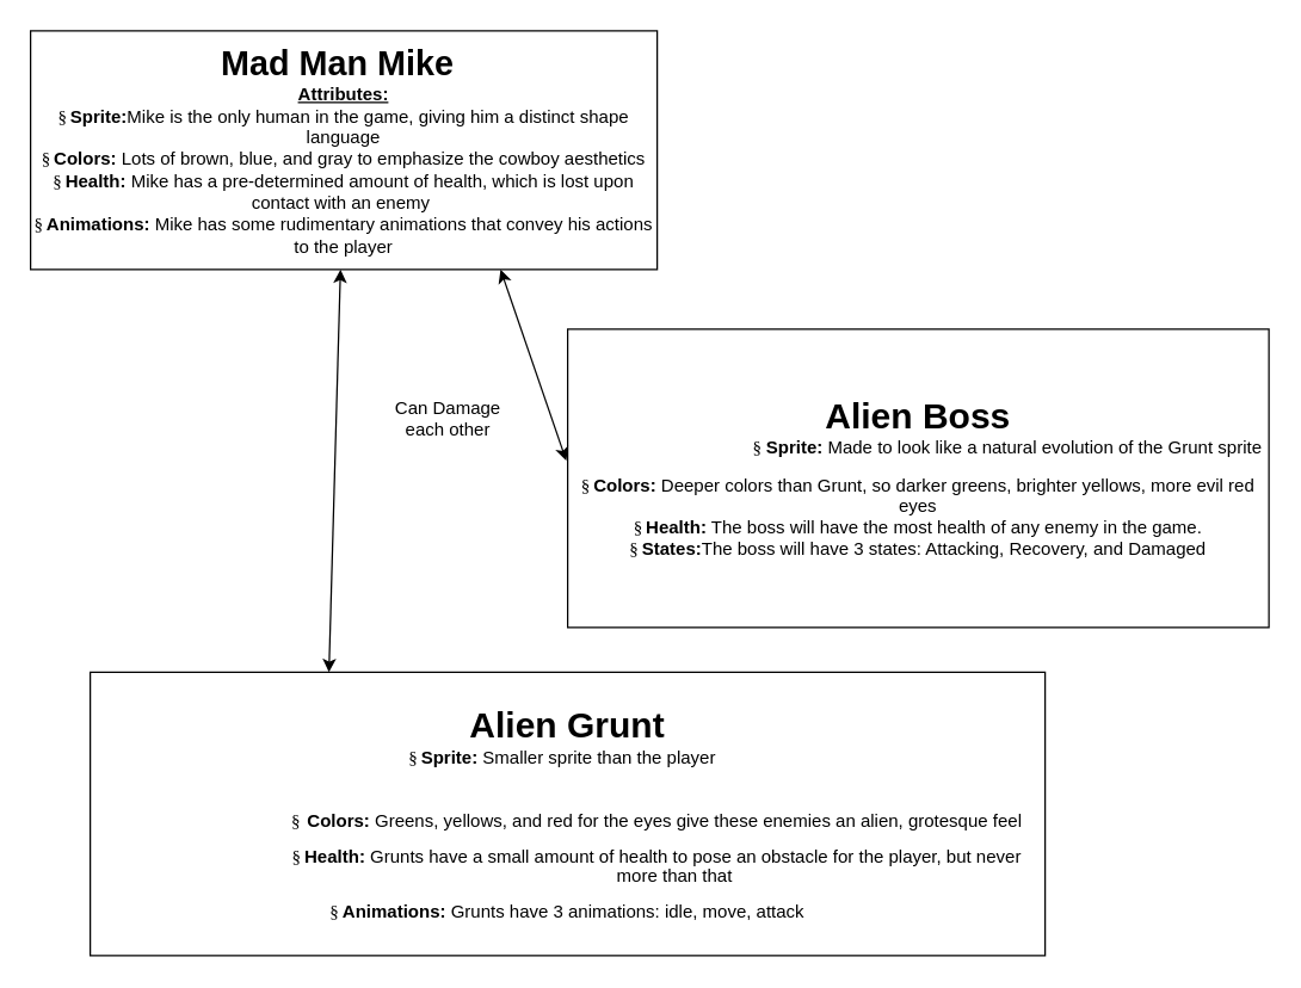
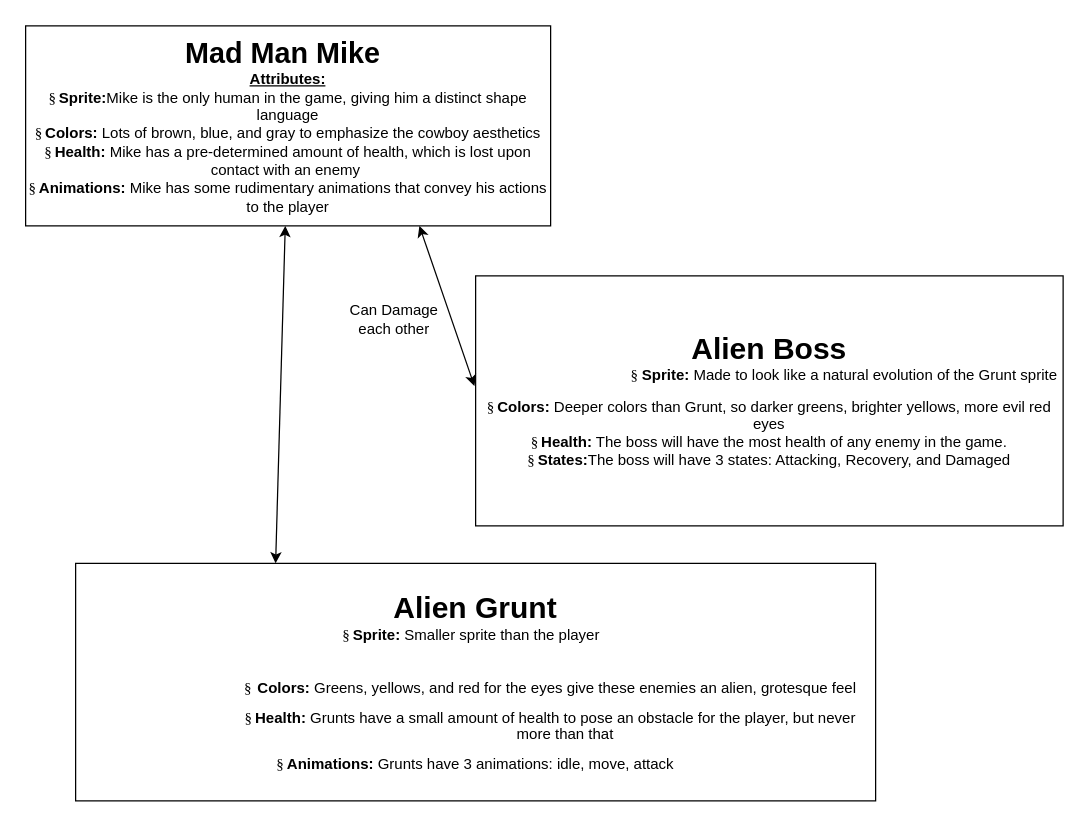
  <mxCell id="0" />
  <mxCell id="1" parent="0" />
  <mxCell id="2" value="&lt;b&gt;&lt;font style=&quot;font-size: 23px&quot;&gt;Mad Man Mike&lt;/font&gt;&lt;/b&gt;&amp;nbsp;&lt;span style=&quot;text-indent: -0.25in ; font-stretch: normal ; font-size: 7pt ; line-height: normal ; font-family: &amp;#34;times new roman&amp;#34;&quot;&gt;&amp;nbsp;&amp;nbsp;&lt;br&gt;&lt;b style=&quot;text-indent: -0.25in ; font-family: &amp;#34;helvetica&amp;#34; ; font-size: 12px&quot;&gt;&lt;u&gt;&lt;span lang=&quot;EN&quot; style=&quot;font-family: &amp;#34;gill sans mt&amp;#34; , sans-serif&quot;&gt;Attributes:&lt;br&gt;&lt;/span&gt;&lt;/u&gt;&lt;/b&gt;&lt;/span&gt;&lt;span style=&quot;font-family: &amp;#34;wingdings&amp;#34; ; text-indent: -0.25in&quot;&gt;§&lt;/span&gt;&lt;span style=&quot;text-indent: -0.25in ; font-stretch: normal ; font-size: 7pt ; line-height: normal ; font-family: &amp;#34;times new roman&amp;#34;&quot;&gt;&amp;nbsp;&lt;b style=&quot;text-indent: -0.25in ; font-family: &amp;#34;helvetica&amp;#34; ; font-size: 12px&quot;&gt;&lt;span lang=&quot;EN&quot; style=&quot;font-family: &amp;#34;gill sans mt&amp;#34; , sans-serif&quot;&gt;Sprite:&lt;/span&gt;&lt;/b&gt;&lt;span style=&quot;font-family: &amp;#34;gill sans mt&amp;#34; , sans-serif ; text-indent: -0.25in ; font-size: 12px&quot;&gt;Mike is&amp;nbsp;&lt;/span&gt;&lt;span style=&quot;font-family: &amp;#34;gill sans mt&amp;#34; , sans-serif ; text-indent: -0.25in ; font-size: 12px&quot;&gt;the only human in the game, giving him a distinct shape language&lt;br&gt;&lt;/span&gt;&lt;/span&gt;&lt;span style=&quot;font-family: &amp;#34;wingdings&amp;#34; ; text-indent: -0.25in&quot;&gt;§&lt;/span&gt;&lt;span style=&quot;text-indent: -0.25in ; font-stretch: normal ; font-size: 7pt ; line-height: normal ; font-family: &amp;#34;times new roman&amp;#34;&quot;&gt;&amp;nbsp;&lt;b style=&quot;text-indent: -0.25in ; font-family: &amp;#34;helvetica&amp;#34; ; font-size: 12px&quot;&gt;&lt;span lang=&quot;EN&quot; style=&quot;font-family: &amp;#34;gill sans mt&amp;#34; , sans-serif&quot;&gt;Colors:&lt;/span&gt;&lt;/b&gt;&lt;span lang=&quot;EN&quot; style=&quot;text-indent: -0.25in ; font-size: 12px ; font-family: &amp;#34;gill sans mt&amp;#34; , sans-serif&quot;&gt; Lots of brown, blue, and&amp;nbsp;&lt;span style=&quot;text-indent: -0.25in&quot;&gt;gray to emphasize the cowboy aesthetics&lt;br&gt;&lt;/span&gt;&lt;span lang=&quot;EN&quot; style=&quot;text-indent: -0.25in ; font-family: &amp;#34;wingdings&amp;#34;&quot;&gt;§&lt;span style=&quot;font-stretch: normal ; font-size: 7pt ; line-height: normal ; font-family: &amp;#34;times new roman&amp;#34;&quot;&gt;&amp;nbsp;&lt;/span&gt;&lt;/span&gt;&lt;b style=&quot;text-indent: -0.25in ; font-family: &amp;#34;helvetica&amp;#34;&quot;&gt;&lt;span lang=&quot;EN&quot; style=&quot;font-family: &amp;#34;gill sans mt&amp;#34; , sans-serif&quot;&gt;Health:&lt;/span&gt;&lt;/b&gt;&lt;span lang=&quot;EN&quot; style=&quot;text-indent: -0.25in&quot;&gt; Mike has a pre-determined amount of health, which is lost upon contact with an enemy&amp;nbsp;&lt;br&gt;&lt;span lang=&quot;EN&quot; style=&quot;text-indent: -0.25in ; font-family: &amp;#34;wingdings&amp;#34;&quot;&gt;§&lt;span style=&quot;font-stretch: normal ; font-size: 7pt ; line-height: normal ; font-family: &amp;#34;times new roman&amp;#34;&quot;&gt;&amp;nbsp;&lt;/span&gt;&lt;/span&gt;&lt;b style=&quot;text-indent: -0.25in ; font-family: &amp;#34;helvetica&amp;#34;&quot;&gt;&lt;span lang=&quot;EN&quot; style=&quot;font-family: &amp;#34;gill sans mt&amp;#34; , sans-serif&quot;&gt;Animations:&lt;/span&gt;&lt;/b&gt;&lt;span lang=&quot;EN&quot; style=&quot;text-indent: -0.25in&quot;&gt; Mike has some rudimentary animations that convey his actions to the player&lt;/span&gt;&lt;br&gt;&lt;/span&gt;&lt;/span&gt;&lt;/span&gt;" style="rounded=0;whiteSpace=wrap;html=1;" vertex="1" parent="1"><mxGeometry y="20" width="420" height="160" as="geometry" x="20" /></mxCell>
  <mxCell id="3" value="&lt;b&gt;&lt;font style=&quot;font-size: 24px&quot;&gt;Alien Grunt&lt;br&gt;&lt;/font&gt;&lt;/b&gt;&lt;span style=&quot;font-family: &amp;#34;wingdings&amp;#34; ; text-indent: -0.25in&quot;&gt;§&lt;/span&gt;&lt;span style=&quot;text-indent: -0.25in ; font-stretch: normal ; font-size: 7pt ; line-height: normal ; font-family: &amp;#34;times new roman&amp;#34;&quot;&gt;&amp;nbsp;&lt;b style=&quot;text-indent: -0.25in ; font-family: &amp;#34;helvetica&amp;#34; ; font-size: 12px&quot;&gt;&lt;span lang=&quot;EN&quot; style=&quot;font-family: &amp;#34;gill sans mt&amp;#34; , sans-serif&quot;&gt;Sprite:&amp;nbsp;&lt;/span&gt;&lt;/b&gt;&lt;span style=&quot;font-family: &amp;#34;gill sans mt&amp;#34; , sans-serif ; text-indent: -0.25in ; font-size: 12px&quot;&gt;Smaller&amp;nbsp;&lt;/span&gt;&lt;span style=&quot;font-family: &amp;#34;gill sans mt&amp;#34; , sans-serif ; text-indent: -0.25in ; font-size: 12px&quot;&gt;sprite than the player&amp;nbsp;&amp;nbsp;&lt;/span&gt;&lt;span style=&quot;font-family: &amp;#34;gill sans mt&amp;#34; , sans-serif ; text-indent: -0.25in ; font-size: 12px&quot;&gt;&lt;br&gt;&lt;/span&gt;&lt;/span&gt;&lt;br&gt;&lt;br&gt;&lt;p class=&quot;MsoListParagraphCxSpMiddle&quot; style=&quot;margin-top: 0in ; margin-right: 0in ; margin-bottom: 8.0pt ; margin-left: 1.5in ; text-indent: -0.25in ; line-height: 107%&quot;&gt;&lt;span lang=&quot;EN&quot; style=&quot;font-family: &amp;#34;wingdings&amp;#34;&quot;&gt;§&lt;span style=&quot;font-stretch: normal ; font-size: 7pt ; line-height: normal ; font-family: &amp;#34;times new roman&amp;#34;&quot;&gt;&amp;nbsp;&amp;nbsp;&lt;/span&gt;&lt;/span&gt;&lt;b&gt;&lt;span lang=&quot;EN&quot; style=&quot;font-family: &amp;#34;gill sans mt&amp;#34; , sans-serif&quot;&gt;Colors:&lt;/span&gt;&lt;/b&gt;&lt;span lang=&quot;EN&quot; style=&quot;font-family: &amp;#34;gill sans mt&amp;#34; , sans-serif&quot;&gt; Greens, yellows, and red for the eyes give these enemies an alien, grotesque feel&lt;/span&gt;&lt;/p&gt;&lt;p class=&quot;MsoListParagraphCxSpMiddle&quot; style=&quot;margin-top: 0in ; margin-right: 0in ; margin-bottom: 8.0pt ; margin-left: 1.5in ; text-indent: -0.25in ; line-height: 107%&quot;&gt;&lt;span lang=&quot;EN&quot; style=&quot;text-indent: -0.25in ; font-family: &amp;#34;wingdings&amp;#34;&quot;&gt;§&lt;span style=&quot;font-stretch: normal ; font-size: 7pt ; line-height: normal ; font-family: &amp;#34;times new roman&amp;#34;&quot;&gt;&amp;nbsp;&lt;/span&gt;&lt;/span&gt;&lt;b style=&quot;text-indent: -0.25in&quot;&gt;&lt;span lang=&quot;EN&quot; style=&quot;font-family: &amp;#34;gill sans mt&amp;#34; , sans-serif&quot;&gt;Health:&lt;/span&gt;&lt;/b&gt;&lt;span lang=&quot;EN&quot; style=&quot;text-indent: -0.25in ; font-family: &amp;#34;gill sans mt&amp;#34; , sans-serif&quot;&gt; Grunts have a small&amp;nbsp;&lt;/span&gt;&lt;span style=&quot;font-family: &amp;#34;gill sans mt&amp;#34; , sans-serif ; text-indent: -0.25in&quot;&gt;amount of health to pose an obstacle for the player, but never more than that&lt;/span&gt;&lt;/p&gt;&lt;span lang=&quot;EN&quot; style=&quot;text-indent: -0.25in ; font-family: &amp;#34;wingdings&amp;#34;&quot;&gt;§&lt;span style=&quot;font-stretch: normal ; font-size: 7pt ; line-height: normal ; font-family: &amp;#34;times new roman&amp;#34;&quot;&gt;&amp;nbsp;&lt;/span&gt;&lt;/span&gt;&lt;b style=&quot;text-indent: -0.25in&quot;&gt;&lt;span lang=&quot;EN&quot; style=&quot;font-family: &amp;#34;gill sans mt&amp;#34; , sans-serif&quot;&gt;Animations:&lt;/span&gt;&lt;/b&gt;&lt;span lang=&quot;EN&quot; style=&quot;text-indent: -0.25in ; font-family: &amp;#34;gill sans mt&amp;#34; , sans-serif&quot;&gt; Grunts have 3 animations: idle, move, attack&lt;/span&gt;" style="rounded=0;whiteSpace=wrap;html=1;" vertex="1" parent="1"><mxGeometry x="60" y="450" width="640" height="190" as="geometry" /></mxCell>
  <mxCell id="4" value="" style="endArrow=classic;startArrow=classic;html=1;exitX=0.25;exitY=0;exitDx=0;exitDy=0;" edge="1" parent="1" source="3" target="2"><mxGeometry width="50" height="50" relative="1" as="geometry"><mxPoint x="230" y="380" as="sourcePoint" /><mxPoint x="280" y="450" as="targetPoint" /></mxGeometry></mxCell>
- <mxCell id="5" value="Can Damage each other" style="text;html=1;strokeColor=none;fillColor=none;align=center;verticalAlign=middle;whiteSpace=wrap;rounded=0;" vertex="1" parent="1"><mxGeometry x="250" y="270" width="100" height="20" as="geometry" /></mxCell>
+ <mxCell id="5" value="Can Damage each other" style="text;html=1;strokeColor=none;fillColor=none;align=center;verticalAlign=middle;whiteSpace=wrap;rounded=0;" vertex="1" parent="1"><mxGeometry x="265" y="245" width="100" height="20" as="geometry" /></mxCell>
  <mxCell id="6" value="&lt;b&gt;&lt;font style=&quot;font-size: 24px&quot;&gt;Alien Boss&lt;br&gt;&lt;/font&gt;&lt;/b&gt;&lt;p class=&quot;MsoListParagraphCxSpFirst&quot; style=&quot;margin-top: 0in ; margin-right: 0in ; margin-bottom: 8.0pt ; margin-left: 1.5in ; text-indent: -0.25in ; line-height: 107%&quot;&gt;&lt;span lang=&quot;EN&quot; style=&quot;font-family: &amp;#34;wingdings&amp;#34;&quot;&gt;§&amp;nbsp;&lt;/span&gt;&lt;b&gt;&lt;span lang=&quot;EN&quot; style=&quot;font-family: &amp;#34;gill sans mt&amp;#34; , sans-serif&quot;&gt;Sprite:&amp;nbsp;&lt;/span&gt;&lt;/b&gt;&lt;span lang=&quot;EN&quot; style=&quot;font-family: &amp;#34;gill sans mt&amp;#34; , sans-serif&quot;&gt;Made to look like a natural evolution of the Grunt sprite&lt;/span&gt;&lt;/p&gt;&lt;span style=&quot;font-family: &amp;#34;wingdings&amp;#34; ; text-indent: -0.25in&quot;&gt;§&lt;/span&gt;&lt;span style=&quot;text-indent: -0.25in ; font-stretch: normal ; font-size: 7pt ; line-height: normal ; font-family: &amp;#34;times new roman&amp;#34;&quot;&gt;&amp;nbsp;&lt;b style=&quot;text-indent: -0.25in ; font-family: &amp;#34;helvetica&amp;#34; ; font-size: 12px&quot;&gt;&lt;span lang=&quot;EN&quot; style=&quot;font-family: &amp;#34;gill sans mt&amp;#34; , sans-serif&quot;&gt;Colors:&lt;/span&gt;&lt;/b&gt;&lt;span lang=&quot;EN&quot; style=&quot;text-indent: -0.25in ; font-size: 12px ; font-family: &amp;#34;gill sans mt&amp;#34; , sans-serif&quot;&gt; Deeper colors than Grunt,&amp;nbsp;&lt;span style=&quot;text-indent: -0.25in&quot;&gt;so darker greens, brighter yellows, more evil red eyes&lt;/span&gt;&lt;/span&gt;&lt;/span&gt;&lt;br&gt;&lt;span style=&quot;font-family: &amp;#34;wingdings&amp;#34; ; text-indent: -0.25in&quot;&gt;§&lt;/span&gt;&lt;span style=&quot;text-indent: -0.25in ; font-stretch: normal ; font-size: 7pt ; line-height: normal ; font-family: &amp;#34;times new roman&amp;#34;&quot;&gt;&amp;nbsp;&lt;b style=&quot;text-indent: -0.25in ; font-family: &amp;#34;helvetica&amp;#34; ; font-size: 12px&quot;&gt;&lt;span lang=&quot;EN&quot; style=&quot;font-family: &amp;#34;gill sans mt&amp;#34; , sans-serif&quot;&gt;Health:&lt;/span&gt;&lt;/b&gt;&lt;span lang=&quot;EN&quot; style=&quot;text-indent: -0.25in ; font-size: 12px ; font-family: &amp;#34;gill sans mt&amp;#34; , sans-serif&quot;&gt; The boss will have the&amp;nbsp;&lt;span style=&quot;text-indent: -0.25in&quot;&gt;most health of any enemy in the game.&lt;br&gt;&lt;/span&gt;&lt;span lang=&quot;EN&quot; style=&quot;text-indent: -0.25in ; font-family: &amp;#34;wingdings&amp;#34;&quot;&gt;§&lt;span style=&quot;font-stretch: normal ; font-size: 7pt ; line-height: normal ; font-family: &amp;#34;times new roman&amp;#34;&quot;&gt;&amp;nbsp;&lt;/span&gt;&lt;/span&gt;&lt;b style=&quot;text-indent: -0.25in ; font-family: &amp;#34;helvetica&amp;#34;&quot;&gt;&lt;span lang=&quot;EN&quot; style=&quot;font-family: &amp;#34;gill sans mt&amp;#34; , sans-serif&quot;&gt;States:&lt;/span&gt;&lt;/b&gt;&lt;span lang=&quot;EN&quot; style=&quot;text-indent: -0.25in&quot;&gt;The boss will have 3 states: Attacking, Recovery, and Damaged&lt;/span&gt;&lt;span style=&quot;text-indent: -0.25in&quot;&gt;&lt;br&gt;&lt;/span&gt;&lt;/span&gt;&lt;/span&gt;" style="rounded=0;whiteSpace=wrap;html=1;" vertex="1" parent="1"><mxGeometry x="380" y="220" width="470" height="200" as="geometry" /></mxCell>
  <mxCell id="7" value="" style="endArrow=classic;startArrow=classic;html=1;entryX=0.75;entryY=1;entryDx=0;entryDy=0;exitX=-0.002;exitY=0.441;exitDx=0;exitDy=0;exitPerimeter=0;" edge="1" parent="1" source="6" target="2"><mxGeometry width="50" height="50" relative="1" as="geometry"><mxPoint x="260" y="380" as="sourcePoint" /><mxPoint x="310" y="330" as="targetPoint" /></mxGeometry></mxCell>
